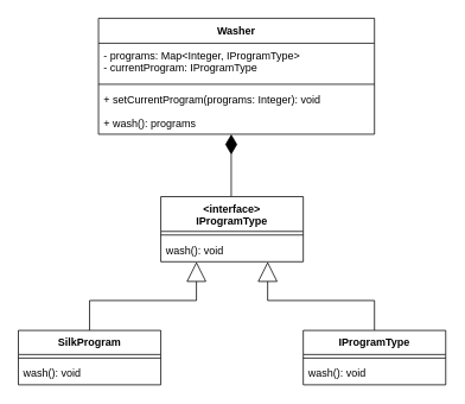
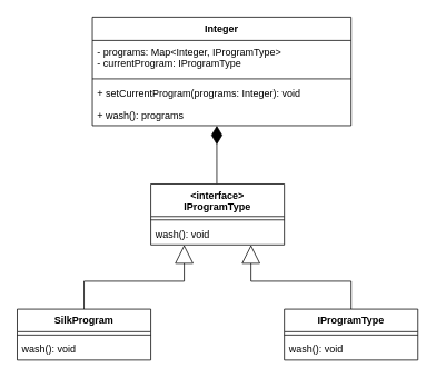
  <mxCell id="0" />
  <mxCell id="1" parent="0" />
- <mxCell id="2" value="Washer" style="swimlane;fontStyle=1;align=center;verticalAlign=top;childLayout=stackLayout;horizontal=1;startSize=28;horizontalStack=0;resizeParent=1;resizeParentMax=0;resizeLast=0;collapsible=1;marginBottom=0;" vertex="1" parent="1"><mxGeometry x="110" y="20" width="310" height="130" as="geometry" /></mxCell>
+ <mxCell id="2" value="Integer" style="swimlane;fontStyle=1;align=center;verticalAlign=top;childLayout=stackLayout;horizontal=1;startSize=28;horizontalStack=0;resizeParent=1;resizeParentMax=0;resizeLast=0;collapsible=1;marginBottom=0;" vertex="1" parent="1"><mxGeometry x="110" y="20" width="310" height="130" as="geometry" /></mxCell>
  <mxCell id="3" value="- programs: Map&lt;Integer, IProgramType&gt;&#10;- currentProgram: IProgramType" style="text;strokeColor=none;fillColor=none;align=left;verticalAlign=top;spacingLeft=4;spacingRight=4;overflow=hidden;rotatable=0;points=[[0,0.5],[1,0.5]];portConstraint=eastwest;" vertex="1" parent="2"><mxGeometry y="28" width="310" height="42" as="geometry" /></mxCell>
  <mxCell id="4" value="" style="line;strokeWidth=1;fillColor=none;align=left;verticalAlign=middle;spacingTop=-1;spacingLeft=3;spacingRight=3;rotatable=0;labelPosition=right;points=[];portConstraint=eastwest;" vertex="1" parent="2"><mxGeometry y="70" width="310" height="8" as="geometry" /></mxCell>
  <mxCell id="5" value="+ setCurrentProgram(programs: Integer): void" style="text;strokeColor=none;fillColor=none;align=left;verticalAlign=top;spacingLeft=4;spacingRight=4;overflow=hidden;rotatable=0;points=[[0,0.5],[1,0.5]];portConstraint=eastwest;" vertex="1" parent="2"><mxGeometry y="78" width="310" height="26" as="geometry" /></mxCell>
  <mxCell id="6" value="+ wash(): programs" style="text;strokeColor=none;fillColor=none;align=left;verticalAlign=top;spacingLeft=4;spacingRight=4;overflow=hidden;rotatable=0;points=[[0,0.5],[1,0.5]];portConstraint=eastwest;" vertex="1" parent="2"><mxGeometry y="104" width="310" height="26" as="geometry" /></mxCell>
  <mxCell id="7" style="edgeStyle=orthogonalEdgeStyle;rounded=0;orthogonalLoop=1;jettySize=auto;html=1;entryX=0.481;entryY=1;entryDx=0;entryDy=0;entryPerimeter=0;endSize=20;endArrow=diamondThin;endFill=1;" edge="1" parent="1" source="8" target="6"><mxGeometry relative="1" as="geometry"><Array as="points"><mxPoint x="260" y="190" /></Array></mxGeometry></mxCell>
  <mxCell id="8" value="&lt;interface&gt;&#10;IProgramType" style="swimlane;fontStyle=1;align=center;verticalAlign=top;childLayout=stackLayout;horizontal=1;startSize=39;horizontalStack=0;resizeParent=1;resizeParentMax=0;resizeLast=0;collapsible=1;marginBottom=0;" vertex="1" parent="1"><mxGeometry x="180" y="220" width="160" height="73" as="geometry" /></mxCell>
  <mxCell id="9" value="" style="line;strokeWidth=1;fillColor=none;align=left;verticalAlign=middle;spacingTop=-1;spacingLeft=3;spacingRight=3;rotatable=0;labelPosition=right;points=[];portConstraint=eastwest;" vertex="1" parent="8"><mxGeometry y="39" width="160" height="8" as="geometry" /></mxCell>
  <mxCell id="10" value="wash(): void" style="text;strokeColor=none;fillColor=none;align=left;verticalAlign=top;spacingLeft=4;spacingRight=4;overflow=hidden;rotatable=0;points=[[0,0.5],[1,0.5]];portConstraint=eastwest;" vertex="1" parent="8"><mxGeometry y="47" width="160" height="26" as="geometry" /></mxCell>
  <mxCell id="11" style="edgeStyle=orthogonalEdgeStyle;rounded=0;orthogonalLoop=1;jettySize=auto;html=1;entryX=0.25;entryY=1;entryDx=0;entryDy=0;entryPerimeter=0;endArrow=block;endFill=0;endSize=20;" edge="1" parent="1" source="12" target="10"><mxGeometry relative="1" as="geometry" /></mxCell>
  <mxCell id="12" value="SilkProgram" style="swimlane;fontStyle=1;align=center;verticalAlign=top;childLayout=stackLayout;horizontal=1;startSize=27;horizontalStack=0;resizeParent=1;resizeParentMax=0;resizeLast=0;collapsible=1;marginBottom=0;" vertex="1" parent="1"><mxGeometry x="20" y="370" width="160" height="61" as="geometry" /></mxCell>
  <mxCell id="13" value="" style="line;strokeWidth=1;fillColor=none;align=left;verticalAlign=middle;spacingTop=-1;spacingLeft=3;spacingRight=3;rotatable=0;labelPosition=right;points=[];portConstraint=eastwest;" vertex="1" parent="12"><mxGeometry y="27" width="160" height="8" as="geometry" /></mxCell>
  <mxCell id="14" value="wash(): void" style="text;strokeColor=none;fillColor=none;align=left;verticalAlign=top;spacingLeft=4;spacingRight=4;overflow=hidden;rotatable=0;points=[[0,0.5],[1,0.5]];portConstraint=eastwest;" vertex="1" parent="12"><mxGeometry y="35" width="160" height="26" as="geometry" /></mxCell>
  <mxCell id="15" style="edgeStyle=orthogonalEdgeStyle;rounded=0;orthogonalLoop=1;jettySize=auto;html=1;entryX=0.75;entryY=1;entryDx=0;entryDy=0;entryPerimeter=0;endArrow=block;endFill=0;endSize=20;" edge="1" parent="1" source="16" target="10"><mxGeometry relative="1" as="geometry" /></mxCell>
  <mxCell id="16" value="IProgramType" style="swimlane;fontStyle=1;align=center;verticalAlign=top;childLayout=stackLayout;horizontal=1;startSize=27;horizontalStack=0;resizeParent=1;resizeParentMax=0;resizeLast=0;collapsible=1;marginBottom=0;" vertex="1" parent="1"><mxGeometry x="340" y="370" width="160" height="61" as="geometry" /></mxCell>
  <mxCell id="17" value="" style="line;strokeWidth=1;fillColor=none;align=left;verticalAlign=middle;spacingTop=-1;spacingLeft=3;spacingRight=3;rotatable=0;labelPosition=right;points=[];portConstraint=eastwest;" vertex="1" parent="16"><mxGeometry y="27" width="160" height="8" as="geometry" /></mxCell>
  <mxCell id="18" value="wash(): void" style="text;strokeColor=none;fillColor=none;align=left;verticalAlign=top;spacingLeft=4;spacingRight=4;overflow=hidden;rotatable=0;points=[[0,0.5],[1,0.5]];portConstraint=eastwest;" vertex="1" parent="16"><mxGeometry y="35" width="160" height="26" as="geometry" /></mxCell>
